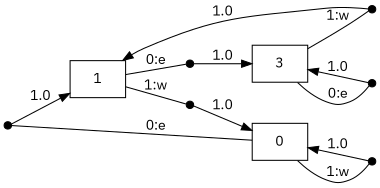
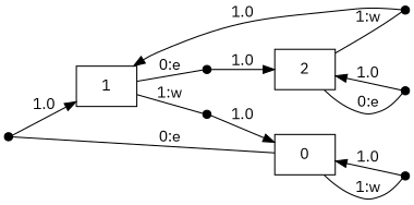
  digraph {
    rankdir=LR
    fontname="IBM Plex Sans"
    node [shape=point fontname="IBM Plex Sans"]
    edge [fontname="IBM Plex Sans"]
    n0_0 [height=0.1 width=0.1]
    0 [shape=box]
    n0_1 [height=0.1 width=0.1]
    1 [shape=box]
    n1_0 [height=0.1 width=0.1]
    n1_1 [height=0.1 width=0.1]
-   2 [shape=box label=3]
+   2 [shape=box]
    n2_0 [height=0.1 width=0.1]
    n2_1 [height=0.1 width=0.1]
    n0_0 -> 1 [label=1.0]
    0 -> n0_0 [arrowhead=none label="0:e"]
    0 -> n0_1 [arrowhead=none label="1:w"]
    n0_1 -> 0 [label=1.0]
    1 -> n1_0 [arrowhead=none label="0:e"]
    1 -> n1_1 [arrowhead=none label="1:w"]
    n1_0 -> 2 [label=1.0]
    n1_1 -> 0 [label=1.0]
    2 -> n2_0 [arrowhead=none label="0:e"]
    2 -> n2_1 [arrowhead=none label="1:w"]
    n2_0 -> 2 [label=1.0]
    n2_1 -> 1 [label=1.0]
  }
